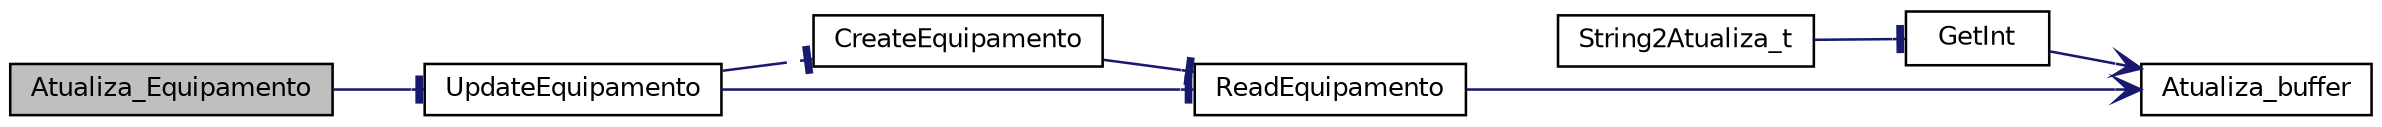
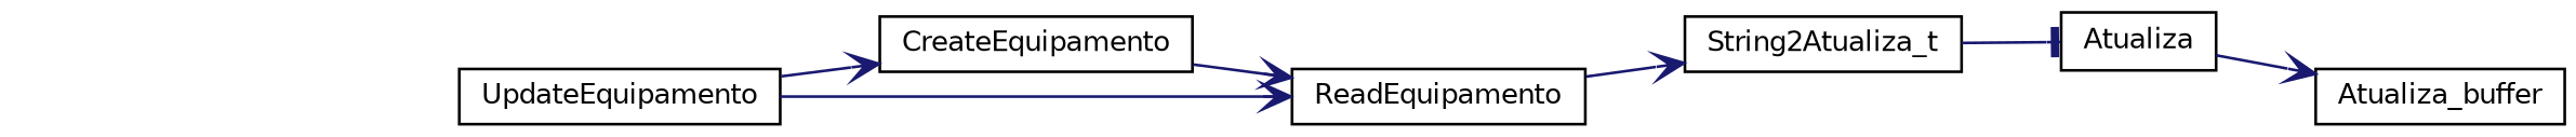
  digraph {
    rankdir=LR
    node [color=black fillcolor=white fontname=Helvetica fontsize=10 shape=record style=filled]
    edge [arrowhead=tee color=midnightblue fontname=Helvetica fontsize=10 labelfontname=Helvetica labelfontsize=10 style=solid]
-   n1 [fillcolor=grey75 fontcolor=black height=0.2 label=Atualiza_Equipamento width=0.4]
    n2 [height=0.2 label=UpdateEquipamento width=0.4]
    n3 [height=0.2 label=CreateEquipamento width=0.4]
    n4 [height=0.2 label=ReadEquipamento width=0.4]
    n5 [height=0.2 label=String2Atualiza_t width=0.4]
-   n6 [height=0.2 label=GetInt width=0.4]
+   n6 [height=0.2 label=Atualiza width=0.4]
    n7 [height=0.2 label=Atualiza_buffer width=0.4]
-   n1 -> n2
-   n2 -> n3
-   n2 -> n4
-   n3 -> n4
-   n4 -> n7 [arrowhead=vee]
+   n2 -> n3 [arrowhead=vee]
+   n2 -> n4 [arrowhead=vee]
+   n3 -> n4 [arrowhead=vee]
+   n4 -> n5 [arrowhead=vee]
    n5 -> n6
    n6 -> n7 [arrowhead=vee]
  }
